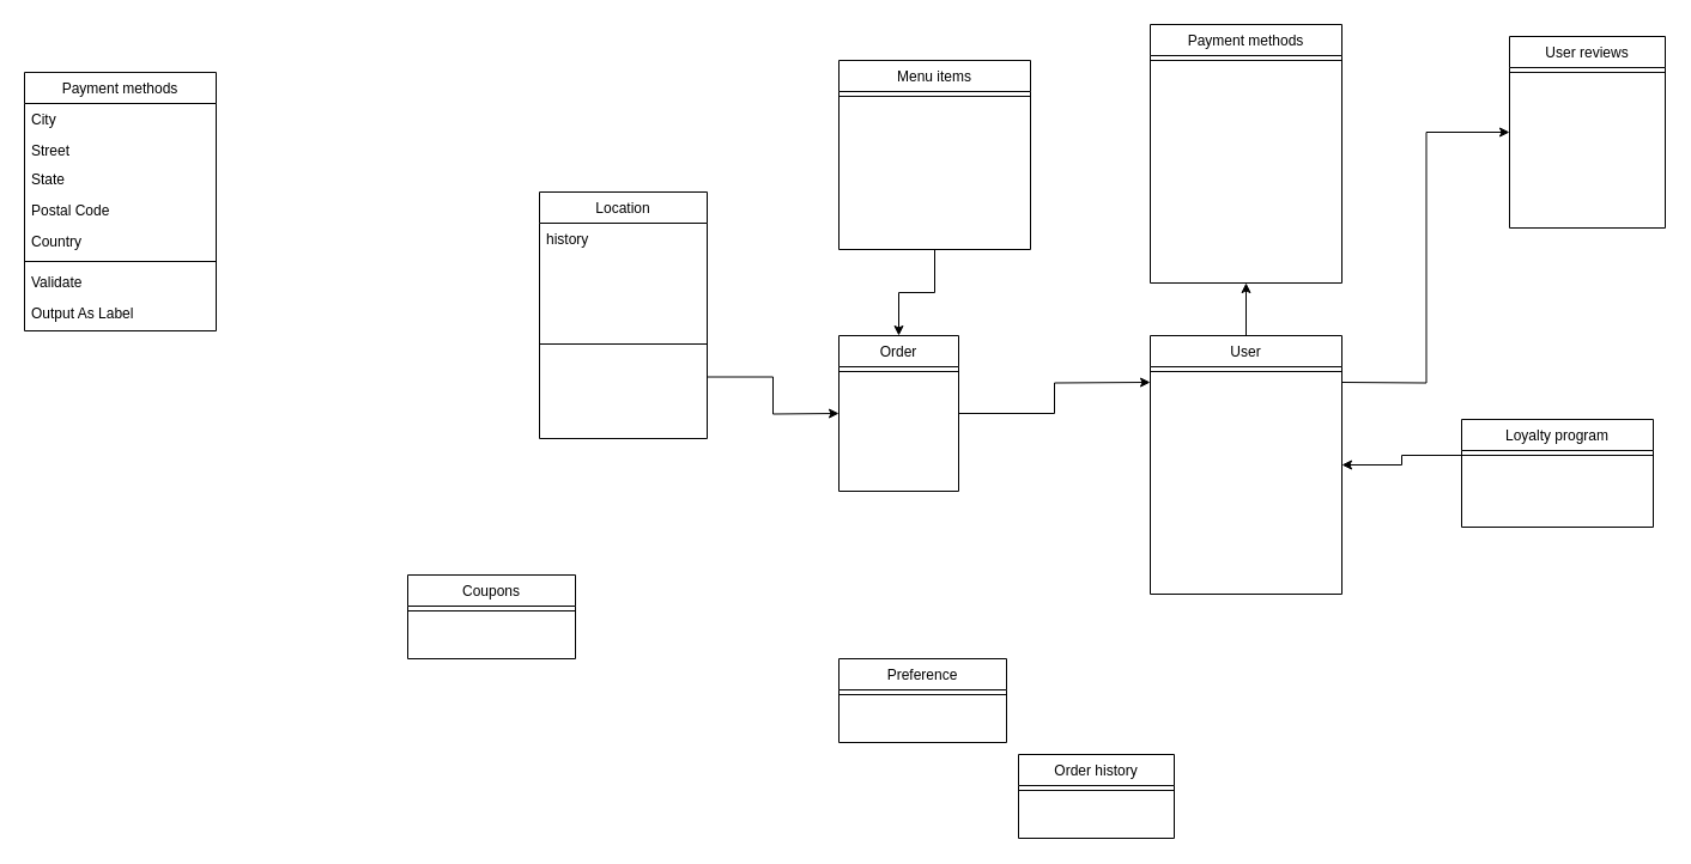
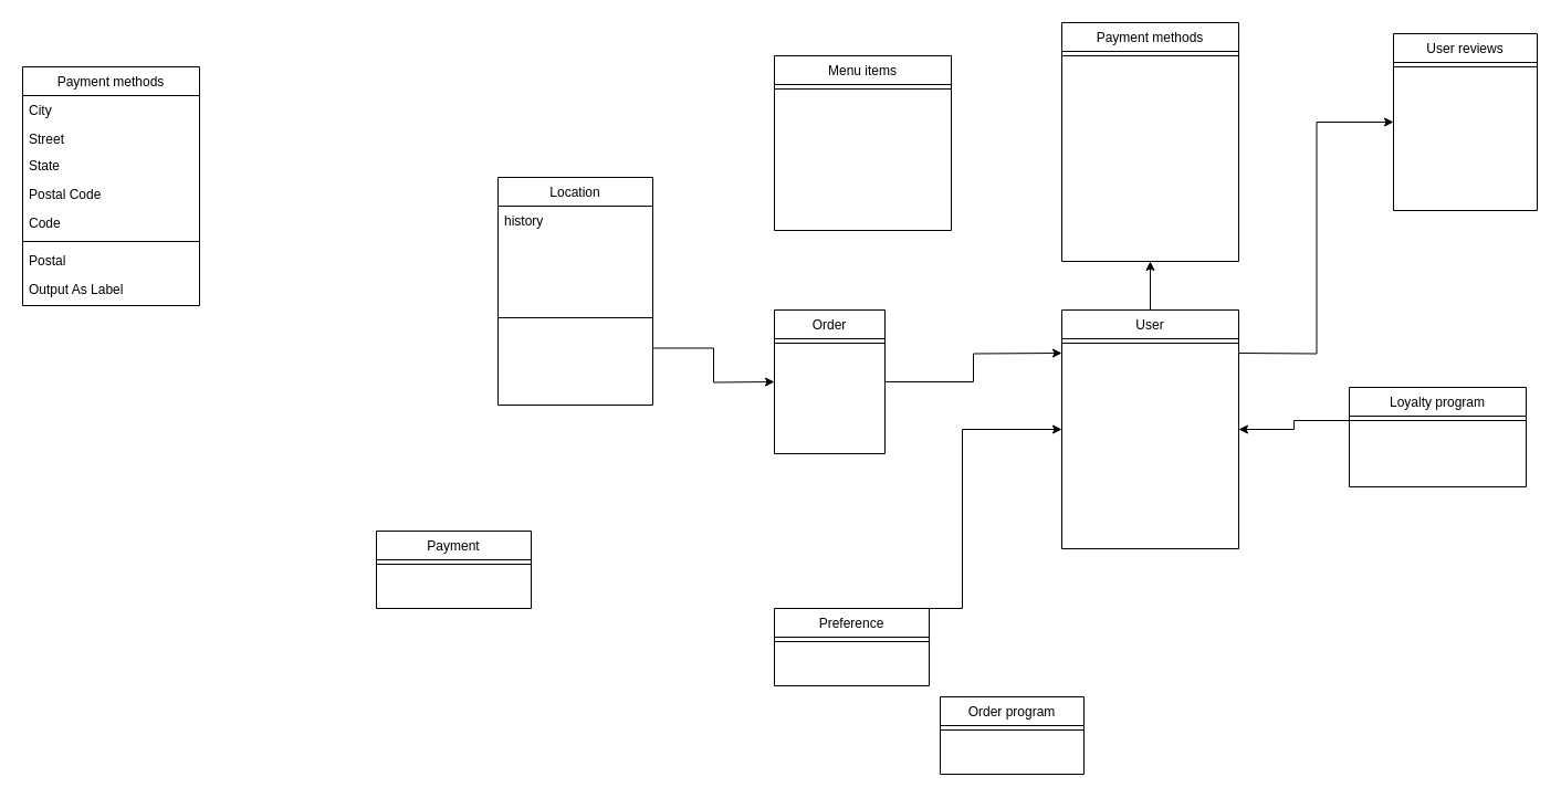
  <mxCell id="0" />
  <mxCell id="1" parent="0" />
- <mxCell id="2" style="edgeStyle=orthogonalEdgeStyle;rounded=0;orthogonalLoop=1;jettySize=auto;html=1;entryX=0.5;entryY=0;entryDx=0;entryDy=0;" parent="1" source="3" target="8" edge="1"><mxGeometry relative="1" as="geometry" /></mxCell>
  <mxCell id="3" value="Menu items" style="swimlane;fontStyle=0;align=center;verticalAlign=top;childLayout=stackLayout;horizontal=1;startSize=26;horizontalStack=0;resizeParent=1;resizeLast=0;collapsible=1;marginBottom=0;rounded=0;shadow=0;strokeWidth=1;" parent="1" vertex="1"><mxGeometry x="700" y="50" width="160" height="158" as="geometry"><mxRectangle x="230" y="140" width="160" height="26" as="alternateBounds" /></mxGeometry></mxCell>
  <mxCell id="4" value="" style="line;html=1;strokeWidth=1;align=left;verticalAlign=middle;spacingTop=-1;spacingLeft=3;spacingRight=3;rotatable=0;labelPosition=right;points=[];portConstraint=eastwest;" parent="3" vertex="1"><mxGeometry y="26" width="160" height="8" as="geometry" /></mxCell>
  <mxCell id="5" value="Location" style="swimlane;fontStyle=0;align=center;verticalAlign=top;childLayout=stackLayout;horizontal=1;startSize=26;horizontalStack=0;resizeParent=1;resizeLast=0;collapsible=1;marginBottom=0;rounded=0;shadow=0;strokeWidth=1;" parent="1" vertex="1"><mxGeometry x="450" y="160" width="140" height="206" as="geometry"><mxRectangle x="550" y="140" width="160" height="26" as="alternateBounds" /></mxGeometry></mxCell>
  <mxCell id="6" value="history" style="text;align=left;verticalAlign=top;spacingLeft=4;spacingRight=4;overflow=hidden;rotatable=0;points=[[0,0.5],[1,0.5]];portConstraint=eastwest;rounded=0;shadow=0;html=0;" vertex="1" parent="5"><mxGeometry y="26" width="140" height="24" as="geometry" /></mxCell>
  <mxCell id="7" value="" style="line;html=1;strokeWidth=1;align=left;verticalAlign=middle;spacingTop=-1;spacingLeft=3;spacingRight=3;rotatable=0;labelPosition=right;points=[];portConstraint=eastwest;" parent="5" vertex="1"><mxGeometry y="50" width="140" height="154" as="geometry" /></mxCell>
  <mxCell id="8" value="Order" style="swimlane;fontStyle=0;align=center;verticalAlign=top;childLayout=stackLayout;horizontal=1;startSize=26;horizontalStack=0;resizeParent=1;resizeLast=0;collapsible=1;marginBottom=0;rounded=0;shadow=0;strokeWidth=1;" parent="1" vertex="1"><mxGeometry x="700" y="280" width="100" height="130" as="geometry"><mxRectangle x="550" y="140" width="160" height="26" as="alternateBounds" /></mxGeometry></mxCell>
  <mxCell id="9" value="" style="line;html=1;strokeWidth=1;align=left;verticalAlign=middle;spacingTop=-1;spacingLeft=3;spacingRight=3;rotatable=0;labelPosition=right;points=[];portConstraint=eastwest;" parent="8" vertex="1"><mxGeometry y="26" width="100" height="8" as="geometry" /></mxCell>
  <mxCell id="10" style="edgeStyle=orthogonalEdgeStyle;rounded=0;orthogonalLoop=1;jettySize=auto;html=1;exitX=0.5;exitY=0;exitDx=0;exitDy=0;entryX=0.5;entryY=1;entryDx=0;entryDy=0;" parent="1" source="11" target="18" edge="1"><mxGeometry relative="1" as="geometry" /></mxCell>
  <mxCell id="11" value="User" style="swimlane;fontStyle=0;align=center;verticalAlign=top;childLayout=stackLayout;horizontal=1;startSize=26;horizontalStack=0;resizeParent=1;resizeLast=0;collapsible=1;marginBottom=0;rounded=0;shadow=0;strokeWidth=1;" parent="1" vertex="1"><mxGeometry x="960" y="280" width="160" height="216" as="geometry"><mxRectangle x="550" y="140" width="160" height="26" as="alternateBounds" /></mxGeometry></mxCell>
  <mxCell id="12" value="" style="line;html=1;strokeWidth=1;align=left;verticalAlign=middle;spacingTop=-1;spacingLeft=3;spacingRight=3;rotatable=0;labelPosition=right;points=[];portConstraint=eastwest;" parent="11" vertex="1"><mxGeometry y="26" width="160" height="8" as="geometry" /></mxCell>
- <mxCell id="13" value="Coupons" style="swimlane;fontStyle=0;align=center;verticalAlign=top;childLayout=stackLayout;horizontal=1;startSize=26;horizontalStack=0;resizeParent=1;resizeLast=0;collapsible=1;marginBottom=0;rounded=0;shadow=0;strokeWidth=1;" parent="1" vertex="1"><mxGeometry x="340" y="480" width="140" height="70" as="geometry"><mxRectangle x="550" y="140" width="160" height="26" as="alternateBounds" /></mxGeometry></mxCell>
+ <mxCell id="13" value="Payment" style="swimlane;fontStyle=0;align=center;verticalAlign=top;childLayout=stackLayout;horizontal=1;startSize=26;horizontalStack=0;resizeParent=1;resizeLast=0;collapsible=1;marginBottom=0;rounded=0;shadow=0;strokeWidth=1;" parent="1" vertex="1"><mxGeometry x="340" y="480" width="140" height="70" as="geometry"><mxRectangle x="550" y="140" width="160" height="26" as="alternateBounds" /></mxGeometry></mxCell>
  <mxCell id="14" value="" style="line;html=1;strokeWidth=1;align=left;verticalAlign=middle;spacingTop=-1;spacingLeft=3;spacingRight=3;rotatable=0;labelPosition=right;points=[];portConstraint=eastwest;" parent="13" vertex="1"><mxGeometry y="26" width="140" height="8" as="geometry" /></mxCell>
+ <mxCell id="15" style="edgeStyle=orthogonalEdgeStyle;rounded=0;orthogonalLoop=1;jettySize=auto;html=1;exitX=0.5;exitY=0;exitDx=0;exitDy=0;entryX=0;entryY=0.5;entryDx=0;entryDy=0;" parent="1" source="16" target="11" edge="1"><mxGeometry relative="1" as="geometry"><mxPoint x="1000" y="560" as="targetPoint" /><Array as="points"><mxPoint x="870" y="550" /><mxPoint x="870" y="388" /></Array></mxGeometry></mxCell>
  <mxCell id="16" value="Preference" style="swimlane;fontStyle=0;align=center;verticalAlign=top;childLayout=stackLayout;horizontal=1;startSize=26;horizontalStack=0;resizeParent=1;resizeLast=0;collapsible=1;marginBottom=0;rounded=0;shadow=0;strokeWidth=1;" parent="1" vertex="1"><mxGeometry x="700" y="550" width="140" height="70" as="geometry"><mxRectangle x="550" y="140" width="160" height="26" as="alternateBounds" /></mxGeometry></mxCell>
  <mxCell id="17" value="" style="line;html=1;strokeWidth=1;align=left;verticalAlign=middle;spacingTop=-1;spacingLeft=3;spacingRight=3;rotatable=0;labelPosition=right;points=[];portConstraint=eastwest;" parent="16" vertex="1"><mxGeometry y="26" width="140" height="8" as="geometry" /></mxCell>
  <mxCell id="18" value="Payment methods" style="swimlane;fontStyle=0;align=center;verticalAlign=top;childLayout=stackLayout;horizontal=1;startSize=26;horizontalStack=0;resizeParent=1;resizeLast=0;collapsible=1;marginBottom=0;rounded=0;shadow=0;strokeWidth=1;" parent="1" vertex="1"><mxGeometry x="960" y="20" width="160" height="216" as="geometry"><mxRectangle x="550" y="140" width="160" height="26" as="alternateBounds" /></mxGeometry></mxCell>
  <mxCell id="19" value="" style="line;html=1;strokeWidth=1;align=left;verticalAlign=middle;spacingTop=-1;spacingLeft=3;spacingRight=3;rotatable=0;labelPosition=right;points=[];portConstraint=eastwest;" parent="18" vertex="1"><mxGeometry y="26" width="160" height="8" as="geometry" /></mxCell>
  <mxCell id="20" value="Loyalty program" style="swimlane;fontStyle=0;align=center;verticalAlign=top;childLayout=stackLayout;horizontal=1;startSize=26;horizontalStack=0;resizeParent=1;resizeLast=0;collapsible=1;marginBottom=0;rounded=0;shadow=0;strokeWidth=1;" parent="1" vertex="1"><mxGeometry x="1220" y="350" width="160" height="90" as="geometry"><mxRectangle x="550" y="140" width="160" height="26" as="alternateBounds" /></mxGeometry></mxCell>
  <mxCell id="21" value="" style="line;html=1;strokeWidth=1;align=left;verticalAlign=middle;spacingTop=-1;spacingLeft=3;spacingRight=3;rotatable=0;labelPosition=right;points=[];portConstraint=eastwest;" parent="20" vertex="1"><mxGeometry y="26" width="160" height="8" as="geometry" /></mxCell>
- <mxCell id="22" value="Order history" style="swimlane;fontStyle=0;align=center;verticalAlign=top;childLayout=stackLayout;horizontal=1;startSize=26;horizontalStack=0;resizeParent=1;resizeLast=0;collapsible=1;marginBottom=0;rounded=0;shadow=0;strokeWidth=1;" parent="1" vertex="1"><mxGeometry x="850" y="630" width="130" height="70" as="geometry"><mxRectangle x="550" y="140" width="160" height="26" as="alternateBounds" /></mxGeometry></mxCell>
+ <mxCell id="22" value="Order program" style="swimlane;fontStyle=0;align=center;verticalAlign=top;childLayout=stackLayout;horizontal=1;startSize=26;horizontalStack=0;resizeParent=1;resizeLast=0;collapsible=1;marginBottom=0;rounded=0;shadow=0;strokeWidth=1;" parent="1" vertex="1"><mxGeometry x="850" y="630" width="130" height="70" as="geometry"><mxRectangle x="550" y="140" width="160" height="26" as="alternateBounds" /></mxGeometry></mxCell>
  <mxCell id="23" value="" style="line;html=1;strokeWidth=1;align=left;verticalAlign=middle;spacingTop=-1;spacingLeft=3;spacingRight=3;rotatable=0;labelPosition=right;points=[];portConstraint=eastwest;" parent="22" vertex="1"><mxGeometry y="26" width="130" height="8" as="geometry" /></mxCell>
  <mxCell id="24" value="User reviews" style="swimlane;fontStyle=0;align=center;verticalAlign=top;childLayout=stackLayout;horizontal=1;startSize=26;horizontalStack=0;resizeParent=1;resizeLast=0;collapsible=1;marginBottom=0;rounded=0;shadow=0;strokeWidth=1;" parent="1" vertex="1"><mxGeometry x="1260" y="30" width="130" height="160" as="geometry"><mxRectangle x="550" y="140" width="160" height="26" as="alternateBounds" /></mxGeometry></mxCell>
  <mxCell id="25" value="" style="line;html=1;strokeWidth=1;align=left;verticalAlign=middle;spacingTop=-1;spacingLeft=3;spacingRight=3;rotatable=0;labelPosition=right;points=[];portConstraint=eastwest;" parent="24" vertex="1"><mxGeometry y="26" width="130" height="8" as="geometry" /></mxCell>
  <mxCell id="26" style="edgeStyle=orthogonalEdgeStyle;rounded=0;orthogonalLoop=1;jettySize=auto;html=1;exitX=1;exitY=0.5;exitDx=0;exitDy=0;entryX=0;entryY=0.5;entryDx=0;entryDy=0;" parent="1" source="8" edge="1"><mxGeometry relative="1" as="geometry"><mxPoint x="960" y="319" as="targetPoint" /><mxPoint x="860" y="345" as="sourcePoint" /></mxGeometry></mxCell>
  <mxCell id="27" style="edgeStyle=orthogonalEdgeStyle;rounded=0;orthogonalLoop=1;jettySize=auto;html=1;exitX=0;exitY=0.5;exitDx=0;exitDy=0;entryX=1;entryY=0.5;entryDx=0;entryDy=0;" parent="1" target="11" edge="1"><mxGeometry relative="1" as="geometry"><mxPoint x="1220" y="389" as="sourcePoint" /><mxPoint x="1120" y="319" as="targetPoint" /><Array as="points"><mxPoint x="1220" y="380" /><mxPoint x="1170" y="380" /><mxPoint x="1170" y="388" /></Array></mxGeometry></mxCell>
  <mxCell id="28" style="edgeStyle=orthogonalEdgeStyle;rounded=0;orthogonalLoop=1;jettySize=auto;html=1;exitX=1;exitY=0.75;exitDx=0;exitDy=0;entryX=0;entryY=0.5;entryDx=0;entryDy=0;" parent="1" source="5" edge="1"><mxGeometry relative="1" as="geometry"><mxPoint x="620" y="319" as="sourcePoint" /><mxPoint x="700" y="345" as="targetPoint" /></mxGeometry></mxCell>
  <mxCell id="29" style="edgeStyle=orthogonalEdgeStyle;rounded=0;orthogonalLoop=1;jettySize=auto;html=1;exitX=1;exitY=0.5;exitDx=0;exitDy=0;entryX=0;entryY=0.5;entryDx=0;entryDy=0;" parent="1" target="24" edge="1"><mxGeometry relative="1" as="geometry"><mxPoint x="1120" y="319" as="sourcePoint" /></mxGeometry></mxCell>
  <mxCell id="30" value="Payment methods" style="swimlane;fontStyle=0;align=center;verticalAlign=top;childLayout=stackLayout;horizontal=1;startSize=26;horizontalStack=0;resizeParent=1;resizeLast=0;collapsible=1;marginBottom=0;rounded=0;shadow=0;strokeWidth=1;" parent="1" vertex="1"><mxGeometry x="20" y="60" width="160" height="216" as="geometry"><mxRectangle x="550" y="140" width="160" height="26" as="alternateBounds" /></mxGeometry></mxCell>
  <mxCell id="31" value="City" style="text;align=left;verticalAlign=top;spacingLeft=4;spacingRight=4;overflow=hidden;rotatable=0;points=[[0,0.5],[1,0.5]];portConstraint=eastwest;rounded=0;shadow=0;html=0;" parent="30" vertex="1"><mxGeometry y="26" width="160" height="26" as="geometry" /></mxCell>
  <mxCell id="32" value="Street" style="text;align=left;verticalAlign=top;spacingLeft=4;spacingRight=4;overflow=hidden;rotatable=0;points=[[0,0.5],[1,0.5]];portConstraint=eastwest;" parent="30" vertex="1"><mxGeometry y="52" width="160" height="24" as="geometry" /></mxCell>
  <mxCell id="33" value="State" style="text;align=left;verticalAlign=top;spacingLeft=4;spacingRight=4;overflow=hidden;rotatable=0;points=[[0,0.5],[1,0.5]];portConstraint=eastwest;rounded=0;shadow=0;html=0;" parent="30" vertex="1"><mxGeometry y="76" width="160" height="26" as="geometry" /></mxCell>
  <mxCell id="34" value="Postal Code" style="text;align=left;verticalAlign=top;spacingLeft=4;spacingRight=4;overflow=hidden;rotatable=0;points=[[0,0.5],[1,0.5]];portConstraint=eastwest;rounded=0;shadow=0;html=0;" parent="30" vertex="1"><mxGeometry y="102" width="160" height="26" as="geometry" /></mxCell>
- <mxCell id="35" value="Country" style="text;align=left;verticalAlign=top;spacingLeft=4;spacingRight=4;overflow=hidden;rotatable=0;points=[[0,0.5],[1,0.5]];portConstraint=eastwest;rounded=0;shadow=0;html=0;" parent="30" vertex="1"><mxGeometry y="128" width="160" height="26" as="geometry" /></mxCell>
+ <mxCell id="35" value="Code" style="text;align=left;verticalAlign=top;spacingLeft=4;spacingRight=4;overflow=hidden;rotatable=0;points=[[0,0.5],[1,0.5]];portConstraint=eastwest;rounded=0;shadow=0;html=0;" parent="30" vertex="1"><mxGeometry y="128" width="160" height="26" as="geometry" /></mxCell>
  <mxCell id="36" value="" style="line;html=1;strokeWidth=1;align=left;verticalAlign=middle;spacingTop=-1;spacingLeft=3;spacingRight=3;rotatable=0;labelPosition=right;points=[];portConstraint=eastwest;" parent="30" vertex="1"><mxGeometry y="154" width="160" height="8" as="geometry" /></mxCell>
- <mxCell id="37" value="Validate" style="text;align=left;verticalAlign=top;spacingLeft=4;spacingRight=4;overflow=hidden;rotatable=0;points=[[0,0.5],[1,0.5]];portConstraint=eastwest;" parent="30" vertex="1"><mxGeometry y="162" width="160" height="26" as="geometry" /></mxCell>
+ <mxCell id="37" value="Postal" style="text;align=left;verticalAlign=top;spacingLeft=4;spacingRight=4;overflow=hidden;rotatable=0;points=[[0,0.5],[1,0.5]];portConstraint=eastwest;" parent="30" vertex="1"><mxGeometry y="162" width="160" height="26" as="geometry" /></mxCell>
  <mxCell id="38" value="Output As Label" style="text;align=left;verticalAlign=top;spacingLeft=4;spacingRight=4;overflow=hidden;rotatable=0;points=[[0,0.5],[1,0.5]];portConstraint=eastwest;" parent="30" vertex="1"><mxGeometry y="188" width="160" height="26" as="geometry" /></mxCell>
